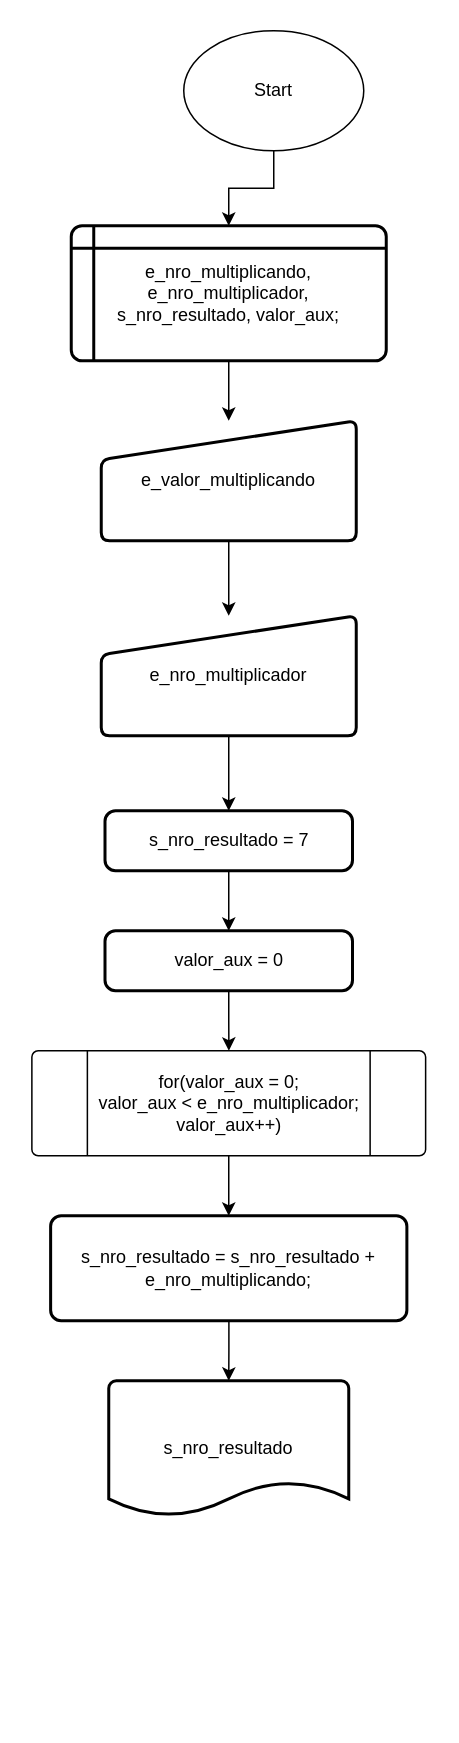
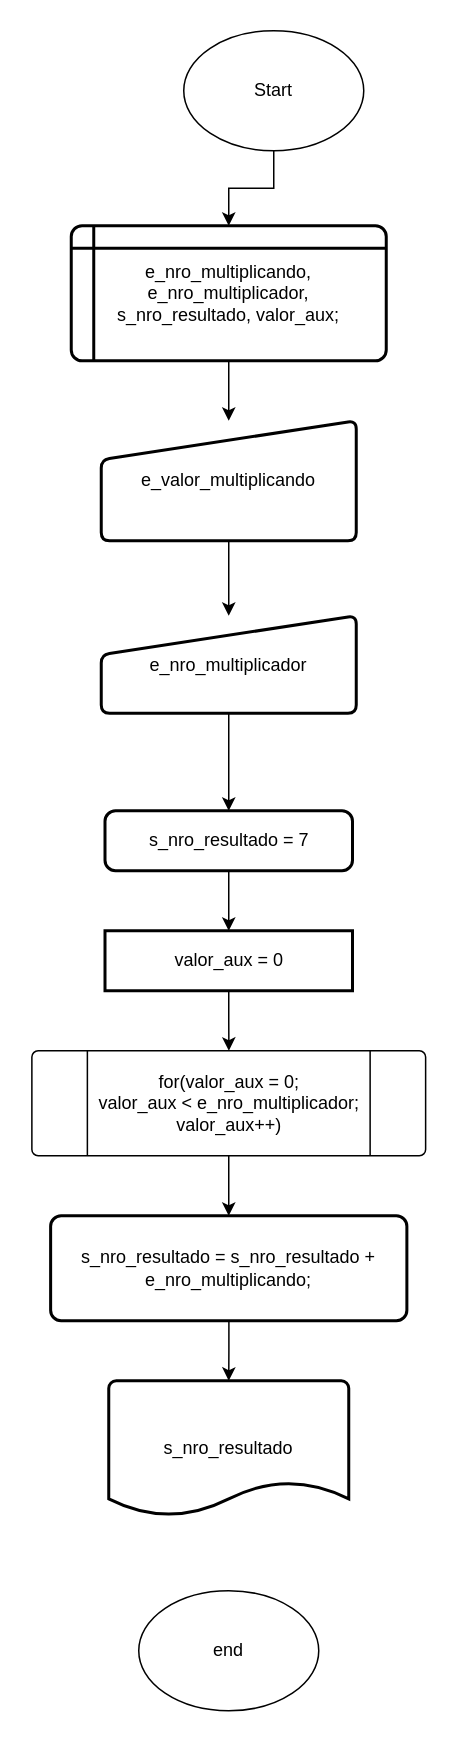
  <mxCell id="0" />
  <mxCell id="1" parent="0" />
  <mxCell id="2" value="" style="edgeStyle=orthogonalEdgeStyle;rounded=0;orthogonalLoop=1;jettySize=auto;html=1;" edge="1" parent="1" source="3" target="5"><mxGeometry relative="1" as="geometry" /></mxCell>
  <mxCell id="3" value="Start" style="ellipse;whiteSpace=wrap;html=1;" vertex="1" parent="1"><mxGeometry x="122" y="20" width="120" height="80" as="geometry" /></mxCell>
  <mxCell id="4" value="" style="edgeStyle=orthogonalEdgeStyle;rounded=0;orthogonalLoop=1;jettySize=auto;html=1;" edge="1" parent="1" source="5" target="7"><mxGeometry relative="1" as="geometry" /></mxCell>
  <mxCell id="5" value="e_nro_multiplicando, e_nro_multiplicador,&lt;br&gt;s_nro_resultado, valor_aux;" style="shape=internalStorage;whiteSpace=wrap;html=1;dx=15;dy=15;rounded=1;arcSize=8;strokeWidth=2;" vertex="1" parent="1"><mxGeometry x="47" y="150" width="210" height="90" as="geometry" /></mxCell>
  <mxCell id="6" value="" style="edgeStyle=orthogonalEdgeStyle;rounded=0;orthogonalLoop=1;jettySize=auto;html=1;" edge="1" parent="1" source="7" target="9"><mxGeometry relative="1" as="geometry" /></mxCell>
  <mxCell id="7" value="e_valor_multiplicando" style="html=1;strokeWidth=2;shape=manualInput;whiteSpace=wrap;rounded=1;size=26;arcSize=11;" vertex="1" parent="1"><mxGeometry x="67" y="280" width="170" height="80" as="geometry" /></mxCell>
  <mxCell id="8" value="" style="edgeStyle=orthogonalEdgeStyle;rounded=0;orthogonalLoop=1;jettySize=auto;html=1;" edge="1" parent="1" source="9" target="11"><mxGeometry relative="1" as="geometry" /></mxCell>
- <mxCell id="9" value="e_nro_multiplicador" style="html=1;strokeWidth=2;shape=manualInput;whiteSpace=wrap;rounded=1;size=26;arcSize=11;" vertex="1" parent="1"><mxGeometry x="67" y="410" width="170" height="80" as="geometry" /></mxCell>
+ <mxCell id="9" value="e_nro_multiplicador" style="html=1;strokeWidth=2;shape=manualInput;whiteSpace=wrap;rounded=1;size=26;arcSize=11;" vertex="1" parent="1"><mxGeometry x="67" y="410" width="170" height="65" as="geometry" /></mxCell>
  <mxCell id="10" value="" style="edgeStyle=orthogonalEdgeStyle;rounded=0;orthogonalLoop=1;jettySize=auto;html=1;" edge="1" parent="1" source="11" target="13"><mxGeometry relative="1" as="geometry" /></mxCell>
  <mxCell id="11" value="s_nro_resultado = 7" style="rounded=1;whiteSpace=wrap;html=1;absoluteArcSize=1;arcSize=14;strokeWidth=2;" vertex="1" parent="1"><mxGeometry x="69.5" y="540" width="165" height="40" as="geometry" /></mxCell>
  <mxCell id="12" value="" style="edgeStyle=orthogonalEdgeStyle;rounded=0;orthogonalLoop=1;jettySize=auto;html=1;" edge="1" parent="1" source="13" target="15"><mxGeometry relative="1" as="geometry" /></mxCell>
- <mxCell id="13" value="valor_aux = 0" style="rounded=1;whiteSpace=wrap;html=1;absoluteArcSize=1;arcSize=14;strokeWidth=2;" vertex="1" parent="1"><mxGeometry x="69.5" y="620" width="165" height="40" as="geometry" /></mxCell>
+ <mxCell id="13" value="valor_aux = 0" style="whiteSpace=wrap;html=1;absoluteArcSize=1;arcSize=14;strokeWidth=2;rounded=0;" vertex="1" parent="1"><mxGeometry x="69.5" y="620" width="165" height="40" as="geometry" /></mxCell>
  <mxCell id="14" value="" style="edgeStyle=orthogonalEdgeStyle;rounded=0;orthogonalLoop=1;jettySize=auto;html=1;" edge="1" parent="1" source="15" target="17"><mxGeometry relative="1" as="geometry" /></mxCell>
  <mxCell id="15" value="for(valor_aux = 0;&lt;br&gt;valor_aux &amp;lt; e_nro_multiplicador;&lt;br&gt;valor_aux++)" style="verticalLabelPosition=middle;verticalAlign=middle;html=1;shape=process;whiteSpace=wrap;rounded=1;size=0.14;arcSize=6;align=center;labelPosition=center;" vertex="1" parent="1"><mxGeometry x="20.75" y="700" width="262.5" height="70" as="geometry" /></mxCell>
  <mxCell id="16" value="" style="edgeStyle=orthogonalEdgeStyle;rounded=0;orthogonalLoop=1;jettySize=auto;html=1;" edge="1" parent="1" source="17" target="18"><mxGeometry relative="1" as="geometry" /></mxCell>
  <mxCell id="17" value="s_nro_resultado = s_nro_resultado + e_nro_multiplicando;" style="rounded=1;whiteSpace=wrap;html=1;absoluteArcSize=1;arcSize=14;strokeWidth=2;align=center;" vertex="1" parent="1"><mxGeometry x="33.25" y="810" width="237.5" height="70" as="geometry" /></mxCell>
  <mxCell id="18" value="s_nro_resultado" style="strokeWidth=2;html=1;shape=mxgraph.flowchart.document2;whiteSpace=wrap;size=0.25;align=center;labelPosition=center;verticalLabelPosition=middle;verticalAlign=middle;" vertex="1" parent="1"><mxGeometry x="72" y="920" width="160" height="90" as="geometry" /></mxCell>
+ <mxCell id="19" value="end" style="ellipse;whiteSpace=wrap;html=1;align=center;" vertex="1" parent="1"><mxGeometry x="92" y="1060" width="120" height="80" as="geometry" /></mxCell>
